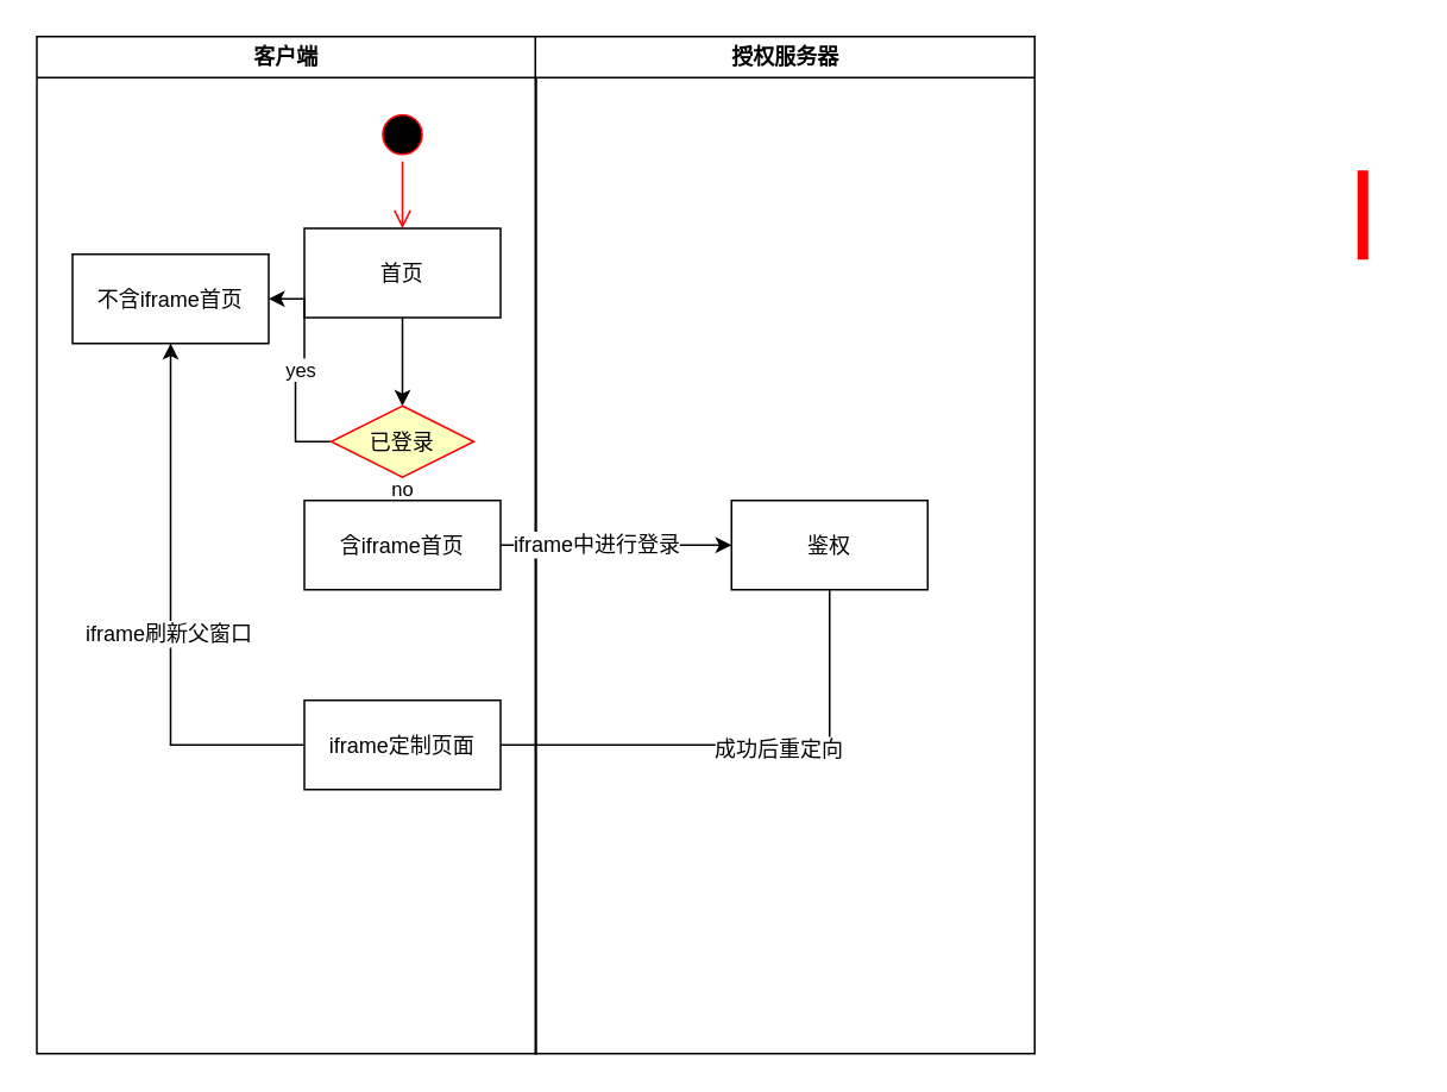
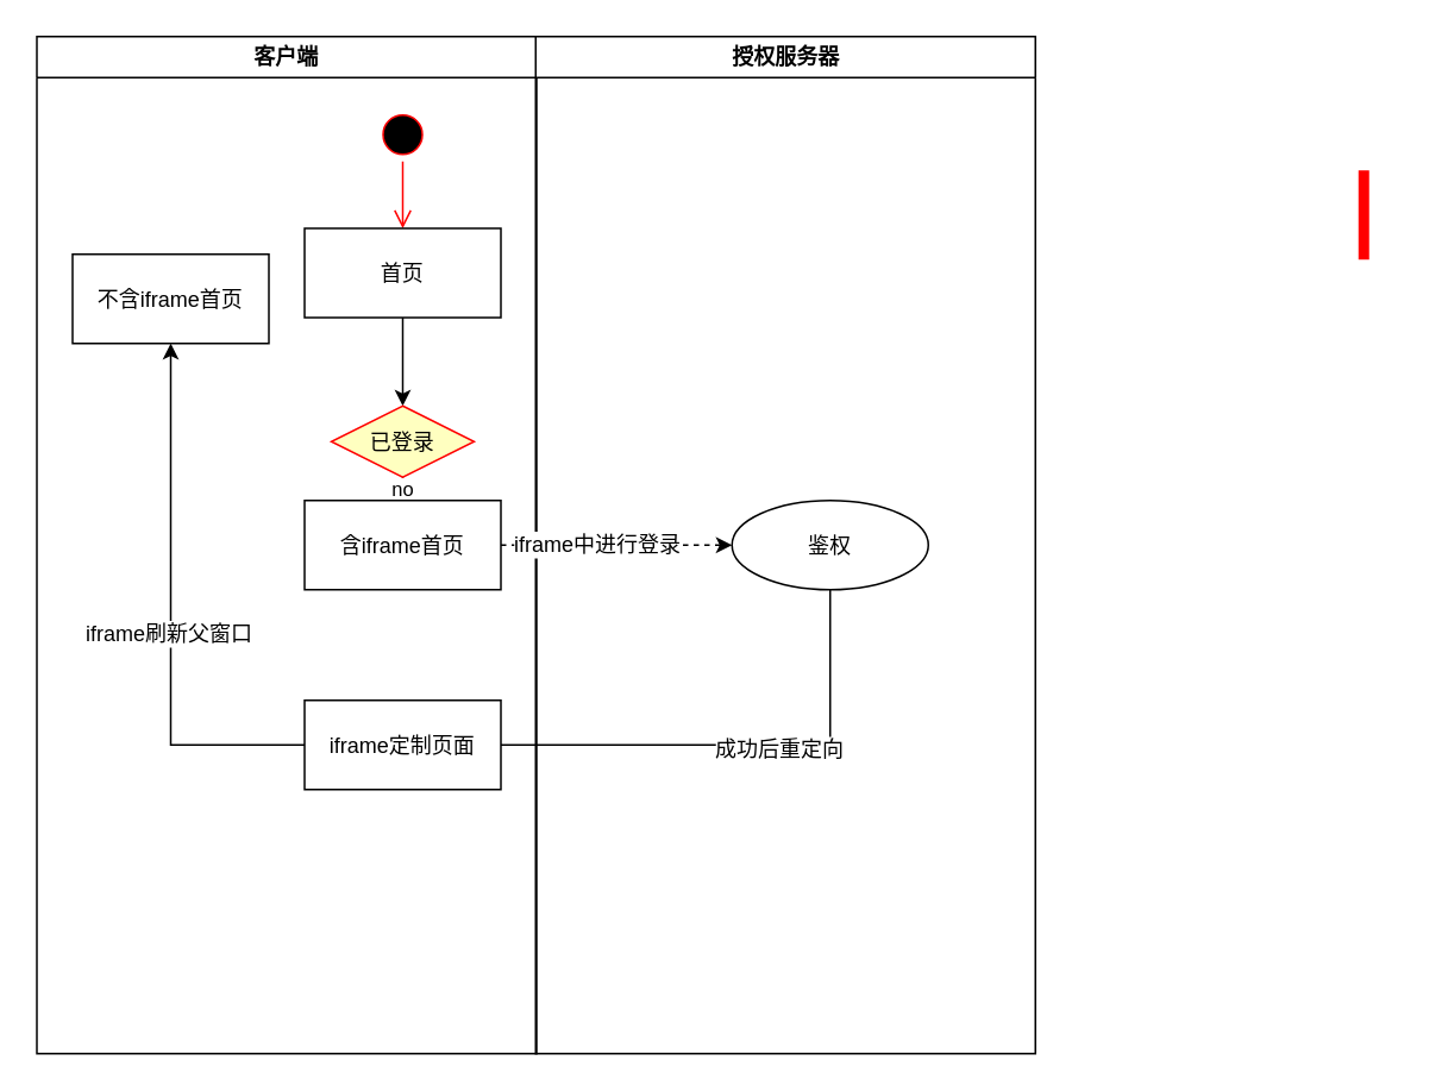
  <mxCell id="0" />
  <mxCell id="1" parent="0" />
  <mxCell id="2" value="客户端" style="swimlane;whiteSpace=wrap" parent="1" vertex="1"><mxGeometry x="20" y="20" width="280" height="570" as="geometry" /></mxCell>
  <mxCell id="3" value="" style="ellipse;shape=startState;fillColor=#000000;strokeColor=#ff0000;" parent="2" vertex="1"><mxGeometry x="190" y="40" width="30" height="30" as="geometry" /></mxCell>
  <mxCell id="4" value="" style="edgeStyle=elbowEdgeStyle;elbow=horizontal;verticalAlign=bottom;endArrow=open;endSize=8;strokeColor=#FF0000;endFill=1;rounded=0" parent="2" source="3" target="6" edge="1"><mxGeometry x="200" y="40" as="geometry"><mxPoint x="215" y="110" as="targetPoint" /></mxGeometry></mxCell>
  <mxCell id="5" style="edgeStyle=orthogonalEdgeStyle;rounded=0;orthogonalLoop=1;jettySize=auto;html=1;exitX=0.5;exitY=1;exitDx=0;exitDy=0;entryX=0.5;entryY=0;entryDx=0;entryDy=0;" edge="1" parent="2" source="6" target="10"><mxGeometry relative="1" as="geometry" /></mxCell>
  <mxCell id="6" value="首页" style="" parent="2" vertex="1"><mxGeometry x="150" y="107.5" width="110" height="50" as="geometry" /></mxCell>
  <mxCell id="7" value="" style="endArrow=open;strokeColor=#FF0000;endFill=1;rounded=0" parent="2" edge="1"><mxGeometry relative="1" as="geometry"><mxPoint x="115" y="270" as="sourcePoint" /></mxGeometry></mxCell>
  <mxCell id="8" value="no" style="edgeStyle=orthogonalEdgeStyle;rounded=0;orthogonalLoop=1;jettySize=auto;html=1;exitX=0.5;exitY=1;exitDx=0;exitDy=0;entryX=0.5;entryY=0;entryDx=0;entryDy=0;" edge="1" parent="2" source="10" target="12"><mxGeometry relative="1" as="geometry" /></mxCell>
- <mxCell id="9" value="yes" style="edgeStyle=orthogonalEdgeStyle;rounded=0;orthogonalLoop=1;jettySize=auto;html=1;exitX=0;exitY=0.5;exitDx=0;exitDy=0;entryX=1;entryY=0.5;entryDx=0;entryDy=0;" edge="1" parent="2" source="10" target="11"><mxGeometry relative="1" as="geometry" /></mxCell>
  <mxCell id="10" value="已登录" style="rhombus;fillColor=#ffffc0;strokeColor=#ff0000;" vertex="1" parent="2"><mxGeometry x="165" y="207" width="80" height="40" as="geometry" /></mxCell>
  <mxCell id="11" value="不含iframe首页" style="" vertex="1" parent="2"><mxGeometry x="20" y="122" width="110" height="50" as="geometry" /></mxCell>
  <mxCell id="12" value="含iframe首页" style="" vertex="1" parent="2"><mxGeometry x="150" y="260" width="110" height="50" as="geometry" /></mxCell>
  <mxCell id="13" style="edgeStyle=orthogonalEdgeStyle;rounded=0;orthogonalLoop=1;jettySize=auto;html=1;exitX=0;exitY=0.5;exitDx=0;exitDy=0;entryX=0.5;entryY=1;entryDx=0;entryDy=0;" edge="1" parent="2" source="15" target="11"><mxGeometry relative="1" as="geometry" /></mxCell>
  <mxCell id="14" value="iframe刷新父窗口" style="text;html=1;resizable=0;points=[];align=center;verticalAlign=middle;labelBackgroundColor=#ffffff;" vertex="1" connectable="0" parent="13"><mxGeometry x="-0.358" y="-42" relative="1" as="geometry"><mxPoint x="-44" y="-42" as="offset" /></mxGeometry></mxCell>
  <mxCell id="15" value="iframe定制页面" style="" vertex="1" parent="2"><mxGeometry x="150" y="372" width="110" height="50" as="geometry" /></mxCell>
  <mxCell id="16" value="授权服务器" style="swimlane;whiteSpace=wrap" parent="1" vertex="1"><mxGeometry x="299.5" y="20" width="280" height="570" as="geometry" /></mxCell>
- <mxCell id="17" value="鉴权" style="" vertex="1" parent="16"><mxGeometry x="110" y="260" width="110" height="50" as="geometry" /></mxCell>
- <mxCell id="18" style="edgeStyle=orthogonalEdgeStyle;rounded=0;orthogonalLoop=1;jettySize=auto;html=1;exitX=1;exitY=0.5;exitDx=0;exitDy=0;entryX=0;entryY=0.5;entryDx=0;entryDy=0;" edge="1" parent="1" source="12" target="17"><mxGeometry relative="1" as="geometry" /></mxCell>
+ <mxCell id="17" value="鉴权" style="ellipse;" vertex="1" parent="16"><mxGeometry x="110" y="260" width="110" height="50" as="geometry" /></mxCell>
+ <mxCell id="18" style="edgeStyle=orthogonalEdgeStyle;rounded=0;orthogonalLoop=1;jettySize=auto;html=1;exitX=1;exitY=0.5;exitDx=0;exitDy=0;entryX=0;entryY=0.5;entryDx=0;entryDy=0;dashed=1;" edge="1" parent="1" source="12" target="17"><mxGeometry relative="1" as="geometry" /></mxCell>
  <mxCell id="19" value="iframe中进行登录" style="text;html=1;resizable=0;points=[];align=center;verticalAlign=middle;labelBackgroundColor=#ffffff;" vertex="1" connectable="0" parent="18"><mxGeometry x="-0.174" y="1" relative="1" as="geometry"><mxPoint as="offset" /></mxGeometry></mxCell>
  <mxCell id="20" style="edgeStyle=orthogonalEdgeStyle;rounded=0;orthogonalLoop=1;jettySize=auto;html=1;exitX=0.5;exitY=1;exitDx=0;exitDy=0;entryX=1;entryY=0.5;entryDx=0;entryDy=0;endArrow=none;" edge="1" parent="1" source="17" target="15"><mxGeometry relative="1" as="geometry" /></mxCell>
  <mxCell id="21" value="成功后重定向" style="text;html=1;resizable=0;points=[];align=center;verticalAlign=middle;labelBackgroundColor=#ffffff;" vertex="1" connectable="0" parent="20"><mxGeometry x="-0.36" y="-29" relative="1" as="geometry"><mxPoint x="-29" y="31" as="offset" /></mxGeometry></mxCell>
  <mxCell id="22" value="" style="shape=line;strokeWidth=6;strokeColor=#ff0000;rotation=90" parent="1" vertex="1"><mxGeometry x="738.5" y="112.5" width="50" height="15" as="geometry" /></mxCell>
